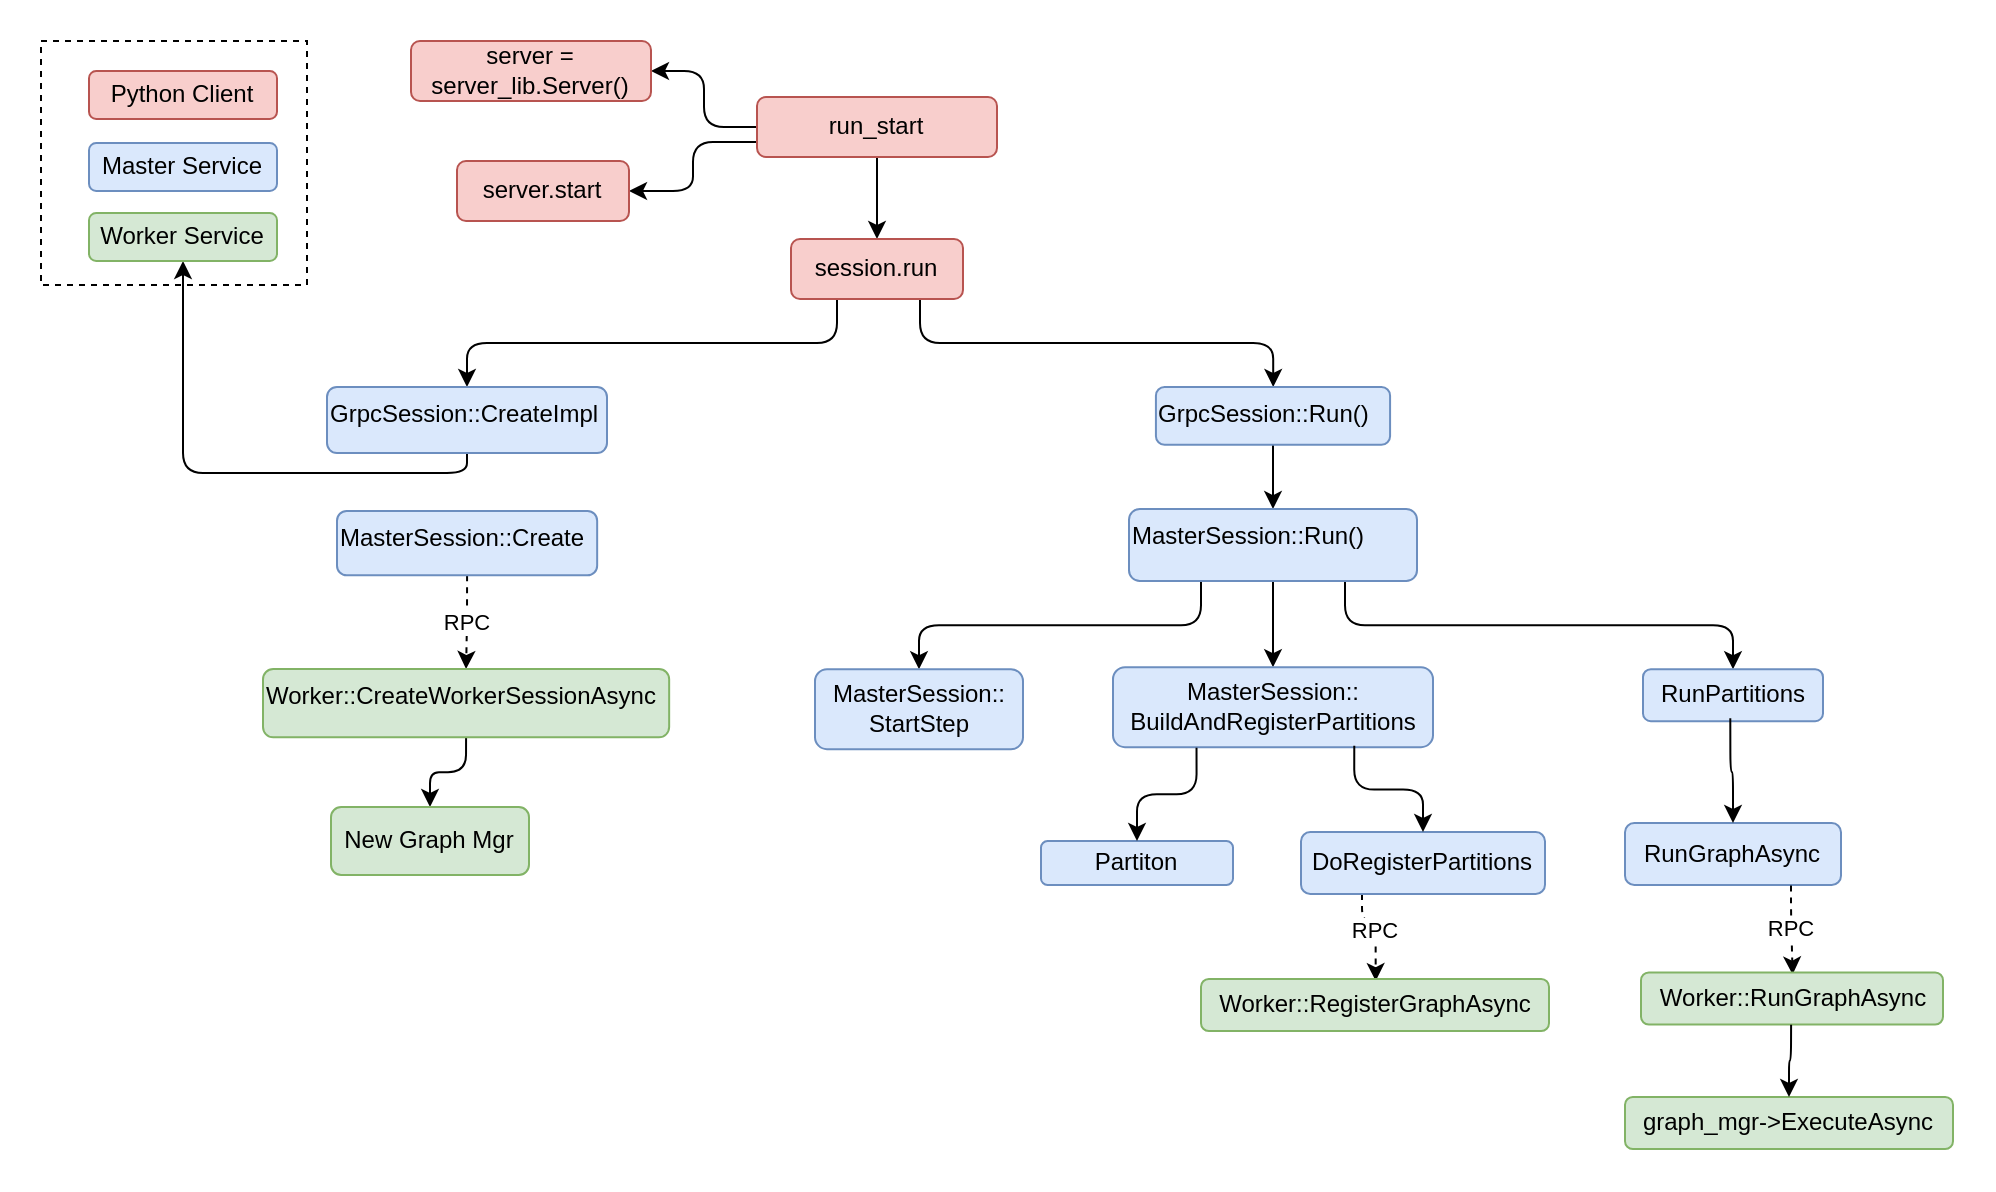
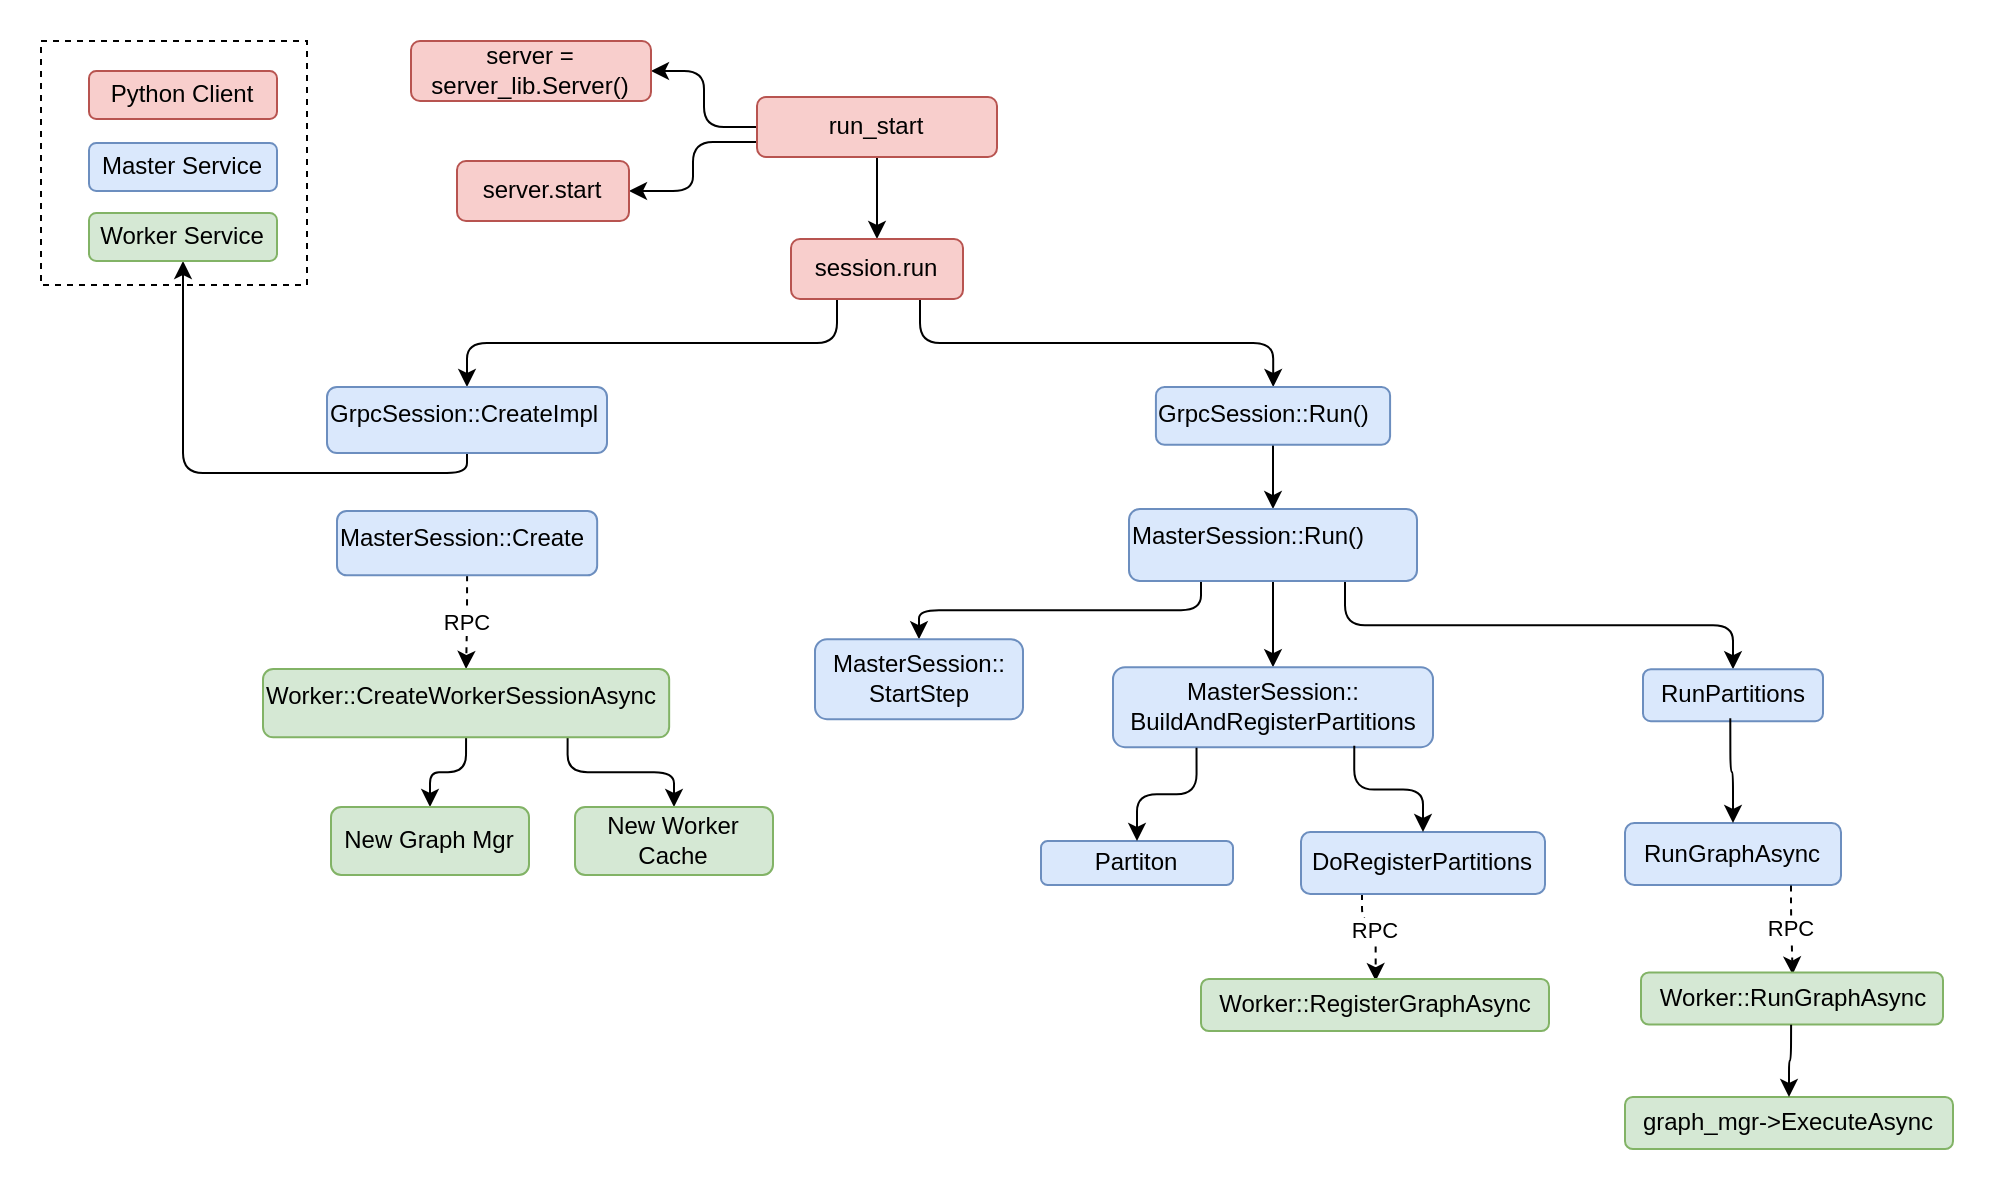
  <mxCell id="0" />
  <mxCell id="1" parent="0" />
  <mxCell id="2" style="edgeStyle=orthogonalEdgeStyle;html=1;entryX=1;entryY=0.5;entryDx=0;entryDy=0;labelBackgroundColor=default;fontColor=default;exitX=0;exitY=0.75;exitDx=0;exitDy=0;" parent="1" source="5" target="7" edge="1"><mxGeometry relative="1" as="geometry"><mxPoint x="408" y="78" as="sourcePoint" /></mxGeometry></mxCell>
  <mxCell id="3" style="edgeStyle=orthogonalEdgeStyle;html=1;exitX=0.5;exitY=1;exitDx=0;exitDy=0;entryX=0.5;entryY=0;entryDx=0;entryDy=0;labelBackgroundColor=default;fontColor=default;" parent="1" source="5" target="10" edge="1"><mxGeometry relative="1" as="geometry" /></mxCell>
  <mxCell id="4" style="edgeStyle=orthogonalEdgeStyle;html=1;exitX=0;exitY=0.5;exitDx=0;exitDy=0;entryX=1;entryY=0.5;entryDx=0;entryDy=0;" edge="1" parent="1" source="5" target="6"><mxGeometry relative="1" as="geometry" /></mxCell>
  <mxCell id="5" value="run_start" style="rounded=1;whiteSpace=wrap;html=1;fillColor=#f8cecc;strokeColor=#b85450;" parent="1" vertex="1"><mxGeometry x="378" y="48" width="120" height="30" as="geometry" /></mxCell>
  <mxCell id="6" value="server = server_lib.Server()" style="rounded=1;whiteSpace=wrap;html=1;fillColor=#f8cecc;strokeColor=#b85450;" parent="1" vertex="1"><mxGeometry x="205" y="20" width="120" height="30" as="geometry" /></mxCell>
  <mxCell id="7" value="server.start" style="rounded=1;whiteSpace=wrap;html=1;fillColor=#f8cecc;strokeColor=#b85450;" parent="1" vertex="1"><mxGeometry x="228" y="80" width="86" height="30" as="geometry" /></mxCell>
  <mxCell id="8" style="edgeStyle=orthogonalEdgeStyle;html=1;entryX=0.5;entryY=0;entryDx=0;entryDy=0;" edge="1" parent="1" target="12"><mxGeometry relative="1" as="geometry"><mxPoint x="418" y="147" as="sourcePoint" /><Array as="points"><mxPoint x="418" y="171" /><mxPoint x="233" y="171" /></Array></mxGeometry></mxCell>
  <mxCell id="9" style="edgeStyle=orthogonalEdgeStyle;html=1;exitX=0.75;exitY=1;exitDx=0;exitDy=0;" edge="1" parent="1" source="10" target="21"><mxGeometry relative="1" as="geometry" /></mxCell>
  <mxCell id="10" value="session.run" style="rounded=1;whiteSpace=wrap;html=1;fillColor=#f8cecc;strokeColor=#b85450;" parent="1" vertex="1"><mxGeometry x="395" y="119" width="86" height="30" as="geometry" /></mxCell>
  <mxCell id="11" style="edgeStyle=orthogonalEdgeStyle;html=1;exitX=0.5;exitY=1;exitDx=0;exitDy=0;" edge="1" parent="1" source="12" target="37"><mxGeometry relative="1" as="geometry" /></mxCell>
  <mxCell id="12" value="GrpcSession::CreateImpl" style="text;whiteSpace=wrap;html=1;strokeColor=#6c8ebf;rounded=1;fillColor=#dae8fc;" vertex="1" parent="1"><mxGeometry x="163" y="193" width="140" height="33" as="geometry" /></mxCell>
  <mxCell id="13" value="RPC" style="edgeStyle=orthogonalEdgeStyle;html=1;exitX=0.5;exitY=1;exitDx=0;exitDy=0;entryX=0.5;entryY=0;entryDx=0;entryDy=0;dashed=1;" edge="1" parent="1" source="14" target="17"><mxGeometry relative="1" as="geometry" /></mxCell>
  <mxCell id="14" value="MasterSession::Create" style="text;whiteSpace=wrap;html=1;strokeColor=#6c8ebf;rounded=1;fillColor=#dae8fc;" vertex="1" parent="1"><mxGeometry x="168" y="255" width="130.08" height="32.17" as="geometry" /></mxCell>
  <mxCell id="15" style="edgeStyle=orthogonalEdgeStyle;html=1;exitX=0.5;exitY=1;exitDx=0;exitDy=0;entryX=0.5;entryY=0;entryDx=0;entryDy=0;" edge="1" parent="1" source="17" target="18"><mxGeometry relative="1" as="geometry" /></mxCell>
+ <mxCell id="16" style="edgeStyle=orthogonalEdgeStyle;html=1;exitX=0.75;exitY=1;exitDx=0;exitDy=0;entryX=0.5;entryY=0;entryDx=0;entryDy=0;" edge="1" parent="1" source="17" target="19"><mxGeometry relative="1" as="geometry" /></mxCell>
  <mxCell id="17" value="Worker::CreateWorkerSessionAsync" style="text;whiteSpace=wrap;html=1;strokeColor=#82b366;rounded=1;fillColor=#d5e8d4;" vertex="1" parent="1"><mxGeometry x="131" y="334" width="203.08" height="34.17" as="geometry" /></mxCell>
  <mxCell id="18" value="New Graph Mgr" style="whiteSpace=wrap;html=1;rounded=1;strokeColor=#82b366;fillColor=#d5e8d4;" vertex="1" parent="1"><mxGeometry x="165" y="403" width="99" height="34" as="geometry" /></mxCell>
+ <mxCell id="19" value="New Worker Cache" style="whiteSpace=wrap;html=1;rounded=1;strokeColor=#82b366;fillColor=#d5e8d4;" vertex="1" parent="1"><mxGeometry x="287" y="403" width="99" height="34" as="geometry" /></mxCell>
  <mxCell id="20" style="edgeStyle=orthogonalEdgeStyle;html=1;exitX=0.5;exitY=1;exitDx=0;exitDy=0;entryX=0.5;entryY=0;entryDx=0;entryDy=0;" edge="1" parent="1" source="21" target="25"><mxGeometry relative="1" as="geometry" /></mxCell>
  <mxCell id="21" value="GrpcSession::Run()" style="text;whiteSpace=wrap;html=1;strokeColor=#6c8ebf;rounded=1;fillColor=#dae8fc;" vertex="1" parent="1"><mxGeometry x="577.46" y="193" width="117.08" height="28.92" as="geometry" /></mxCell>
  <mxCell id="22" style="edgeStyle=orthogonalEdgeStyle;html=1;exitX=0.25;exitY=1;exitDx=0;exitDy=0;" edge="1" parent="1" source="25" target="26"><mxGeometry relative="1" as="geometry" /></mxCell>
  <mxCell id="23" style="edgeStyle=orthogonalEdgeStyle;html=1;exitX=0.5;exitY=1;exitDx=0;exitDy=0;" edge="1" parent="1" source="25" target="27"><mxGeometry relative="1" as="geometry" /></mxCell>
  <mxCell id="24" style="edgeStyle=orthogonalEdgeStyle;html=1;exitX=0.75;exitY=1;exitDx=0;exitDy=0;" edge="1" parent="1" source="25" target="28"><mxGeometry relative="1" as="geometry" /></mxCell>
  <mxCell id="25" value="MasterSession::Run()" style="text;whiteSpace=wrap;html=1;strokeColor=#6c8ebf;rounded=1;fillColor=#dae8fc;" vertex="1" parent="1"><mxGeometry x="563.998" y="254.004" width="144" height="36" as="geometry" /></mxCell>
- <mxCell id="26" value="MasterSession::&lt;br&gt;StartStep" style="text;html=1;align=center;verticalAlign=middle;resizable=0;points=[];autosize=1;strokeColor=#6c8ebf;fillColor=#dae8fc;rounded=1;" vertex="1" parent="1"><mxGeometry x="407" y="334.09" width="104" height="40" as="geometry" /></mxCell>
+ <mxCell id="26" value="MasterSession::&lt;br&gt;StartStep" style="text;html=1;align=center;verticalAlign=middle;resizable=0;points=[];autosize=1;strokeColor=#6c8ebf;fillColor=#dae8fc;rounded=1;" vertex="1" parent="1"><mxGeometry x="407" y="319.09" width="104" height="40" as="geometry" /></mxCell>
  <mxCell id="27" value="MasterSession::&lt;br&gt;BuildAndRegisterPartitions" style="text;html=1;align=center;verticalAlign=middle;resizable=0;points=[];autosize=1;strokeColor=#6c8ebf;fillColor=#dae8fc;rounded=1;" vertex="1" parent="1"><mxGeometry x="556" y="333.09" width="160" height="40" as="geometry" /></mxCell>
  <mxCell id="28" value="RunPartitions" style="text;html=1;align=center;verticalAlign=middle;resizable=0;points=[];autosize=1;strokeColor=#6c8ebf;fillColor=#dae8fc;rounded=1;" vertex="1" parent="1"><mxGeometry x="821" y="334.09" width="90" height="26" as="geometry" /></mxCell>
  <mxCell id="29" value="Partiton" style="whiteSpace=wrap;html=1;rounded=1;strokeColor=#6c8ebf;fillColor=#dae8fc;" vertex="1" parent="1"><mxGeometry x="520" y="420" width="96" height="22" as="geometry" /></mxCell>
  <mxCell id="30" value="RPC" style="edgeStyle=orthogonalEdgeStyle;html=1;exitX=0.25;exitY=1;exitDx=0;exitDy=0;entryX=0.502;entryY=0.04;entryDx=0;entryDy=0;entryPerimeter=0;dashed=1;" edge="1" parent="1" source="31" target="34"><mxGeometry relative="1" as="geometry"><Array as="points"><mxPoint x="680" y="460" /><mxPoint x="687" y="460" /></Array></mxGeometry></mxCell>
  <mxCell id="31" value="DoRegisterPartitions" style="whiteSpace=wrap;html=1;rounded=1;strokeColor=#6c8ebf;fillColor=#dae8fc;" vertex="1" parent="1"><mxGeometry x="650" y="415.5" width="122" height="31" as="geometry" /></mxCell>
  <mxCell id="32" value="" style="endArrow=classic;html=1;exitX=0.261;exitY=1.006;exitDx=0;exitDy=0;exitPerimeter=0;entryX=0.5;entryY=0;entryDx=0;entryDy=0;edgeStyle=orthogonalEdgeStyle;" edge="1" parent="1" source="27" target="29"><mxGeometry width="50" height="50" relative="1" as="geometry"><mxPoint x="300" y="238" as="sourcePoint" /><mxPoint x="350" y="188" as="targetPoint" /></mxGeometry></mxCell>
  <mxCell id="33" value="" style="endArrow=classic;html=1;exitX=0.754;exitY=0.981;exitDx=0;exitDy=0;exitPerimeter=0;entryX=0.5;entryY=0;entryDx=0;entryDy=0;edgeStyle=orthogonalEdgeStyle;" edge="1" parent="1" source="27" target="31"><mxGeometry width="50" height="50" relative="1" as="geometry"><mxPoint x="607.76" y="383.33" as="sourcePoint" /><mxPoint x="558" y="430" as="targetPoint" /></mxGeometry></mxCell>
  <mxCell id="34" value="Worker::RegisterGraphAsync" style="text;html=1;align=center;verticalAlign=middle;resizable=0;points=[];autosize=1;strokeColor=#82b366;fillColor=#d5e8d4;rounded=1;" vertex="1" parent="1"><mxGeometry x="600" y="489" width="174" height="26" as="geometry" /></mxCell>
  <mxCell id="35" value="Python Client" style="whiteSpace=wrap;html=1;rounded=1;strokeColor=#b85450;fillColor=#f8cecc;" vertex="1" parent="1"><mxGeometry x="44" y="35" width="94" height="24" as="geometry" /></mxCell>
  <mxCell id="36" value="Master Service" style="whiteSpace=wrap;html=1;rounded=1;strokeColor=#6c8ebf;fillColor=#dae8fc;" vertex="1" parent="1"><mxGeometry x="44" y="71" width="94" height="24" as="geometry" /></mxCell>
  <mxCell id="37" value="Worker Service" style="whiteSpace=wrap;html=1;rounded=1;strokeColor=#82b366;fillColor=#d5e8d4;" vertex="1" parent="1"><mxGeometry x="44" y="106" width="94" height="24" as="geometry" /></mxCell>
  <mxCell id="38" value="" style="rounded=0;whiteSpace=wrap;html=1;strokeColor=default;fillColor=none;dashed=1;" vertex="1" parent="1"><mxGeometry x="20" y="20" width="133" height="122" as="geometry" /></mxCell>
  <mxCell id="39" value="RunGraphAsync" style="whiteSpace=wrap;html=1;rounded=1;strokeColor=#6c8ebf;fillColor=#dae8fc;" vertex="1" parent="1"><mxGeometry x="812" y="411" width="108" height="31" as="geometry" /></mxCell>
  <mxCell id="40" style="edgeStyle=orthogonalEdgeStyle;html=1;exitX=0.485;exitY=0.945;exitDx=0;exitDy=0;exitPerimeter=0;entryX=0.5;entryY=0;entryDx=0;entryDy=0;" edge="1" parent="1" source="28" target="39"><mxGeometry relative="1" as="geometry"><mxPoint x="645.998" y="300.004" as="sourcePoint" /><mxPoint x="645.998" y="343.09" as="targetPoint" /></mxGeometry></mxCell>
  <mxCell id="41" value="RPC" style="edgeStyle=orthogonalEdgeStyle;html=1;exitX=0.5;exitY=1;exitDx=0;exitDy=0;entryX=0.502;entryY=0.04;entryDx=0;entryDy=0;entryPerimeter=0;dashed=1;" edge="1" parent="1" target="42"><mxGeometry relative="1" as="geometry"><mxPoint x="895" y="442.25" as="sourcePoint" /><Array as="points"><mxPoint x="895" y="455.75" /><mxPoint x="895" y="455.75" /></Array></mxGeometry></mxCell>
  <mxCell id="42" value="Worker::RunGraphAsync" style="text;html=1;align=center;verticalAlign=middle;resizable=0;points=[];autosize=1;strokeColor=#82b366;fillColor=#d5e8d4;rounded=1;" vertex="1" parent="1"><mxGeometry x="820" y="485.75" width="151" height="26" as="geometry" /></mxCell>
  <mxCell id="43" value="graph_mgr-&amp;gt;ExecuteAsync" style="whiteSpace=wrap;html=1;rounded=1;strokeColor=#82b366;fillColor=#d5e8d4;" vertex="1" parent="1"><mxGeometry x="812" y="548" width="164" height="26" as="geometry" /></mxCell>
  <mxCell id="44" style="edgeStyle=orthogonalEdgeStyle;html=1;exitX=0.497;exitY=1.006;exitDx=0;exitDy=0;exitPerimeter=0;" edge="1" parent="1" source="42" target="43"><mxGeometry relative="1" as="geometry"><mxPoint x="829.998" y="295.754" as="sourcePoint" /><mxPoint x="829.998" y="338.84" as="targetPoint" /></mxGeometry></mxCell>
